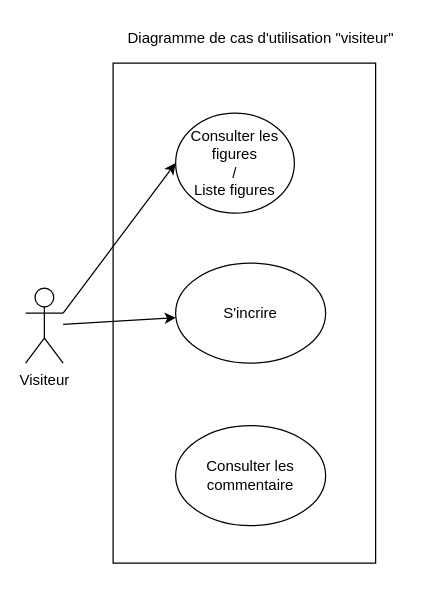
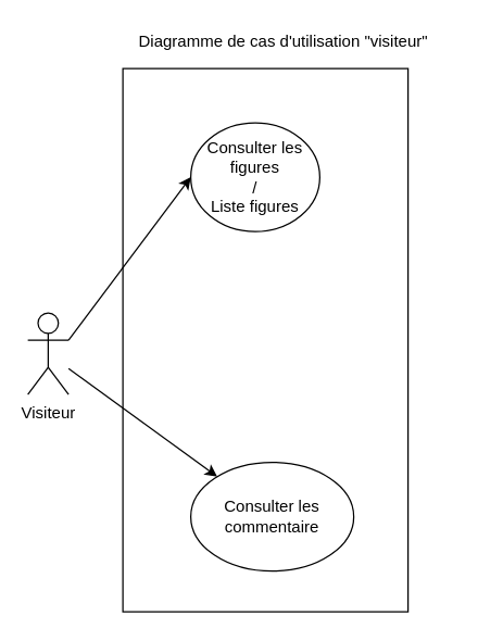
  <mxCell id="0" />
  <mxCell id="1" parent="0" />
  <mxCell id="2" value="" style="rounded=0;whiteSpace=wrap;html=1;" parent="1" vertex="1"><mxGeometry x="90" y="50" width="210" height="400" as="geometry" /></mxCell>
  <mxCell id="3" style="rounded=0;orthogonalLoop=1;jettySize=auto;html=1;exitX=1;exitY=0.333;exitDx=0;exitDy=0;exitPerimeter=0;entryX=0;entryY=0.5;entryDx=0;entryDy=0;" parent="1" source="6" target="7" edge="1"><mxGeometry relative="1" as="geometry" /></mxCell>
- <mxCell id="4" style="rounded=0;orthogonalLoop=1;jettySize=auto;html=1;" parent="1" source="6" target="8" edge="1"><mxGeometry relative="1" as="geometry" /></mxCell>
+ <mxCell id="5" style="rounded=0;orthogonalLoop=1;jettySize=auto;html=1;" parent="1" source="6" target="9" edge="1"><mxGeometry relative="1" as="geometry" /></mxCell>
  <mxCell id="6" value="Visiteur" style="shape=umlActor;verticalLabelPosition=bottom;labelBackgroundColor=#ffffff;verticalAlign=top;html=1;outlineConnect=0;" parent="1" vertex="1"><mxGeometry x="20" y="230" width="30" height="60" as="geometry" /></mxCell>
  <mxCell id="7" value="Consulter les figures&lt;br&gt;/&lt;br&gt;Liste figures" style="ellipse;whiteSpace=wrap;html=1;" parent="1" vertex="1"><mxGeometry x="140" y="90" width="95" height="80" as="geometry" /></mxCell>
- <mxCell id="8" value="S'incrire" style="ellipse;whiteSpace=wrap;html=1;" parent="1" vertex="1"><mxGeometry x="140" y="210" width="120" height="80" as="geometry" /></mxCell>
  <mxCell id="9" value="Consulter les commentaire" style="ellipse;whiteSpace=wrap;html=1;" parent="1" vertex="1"><mxGeometry x="140" y="340" width="120" height="80" as="geometry" /></mxCell>
  <mxCell id="10" value="Diagramme de cas d'utilisation &quot;visiteur&quot;" style="text;html=1;resizable=0;points=[];autosize=1;align=left;verticalAlign=top;spacingTop=-4;" parent="1" vertex="1"><mxGeometry x="100" y="20" width="230" height="20" as="geometry" /></mxCell>
